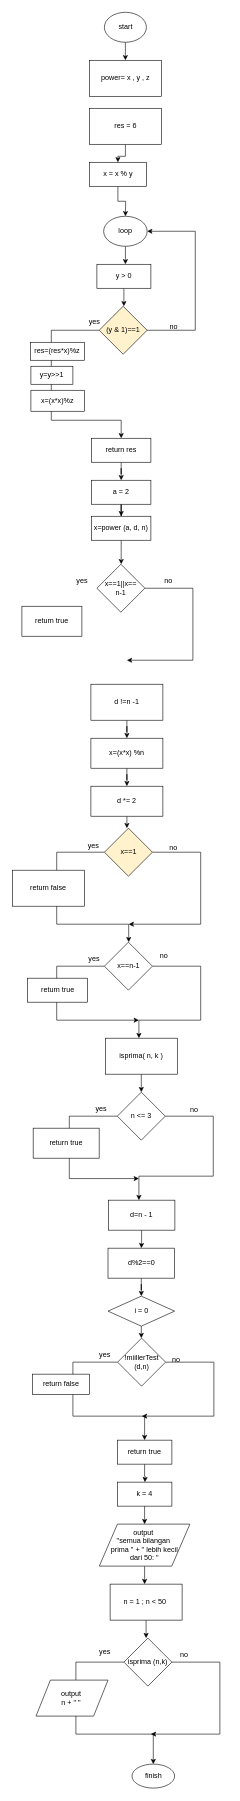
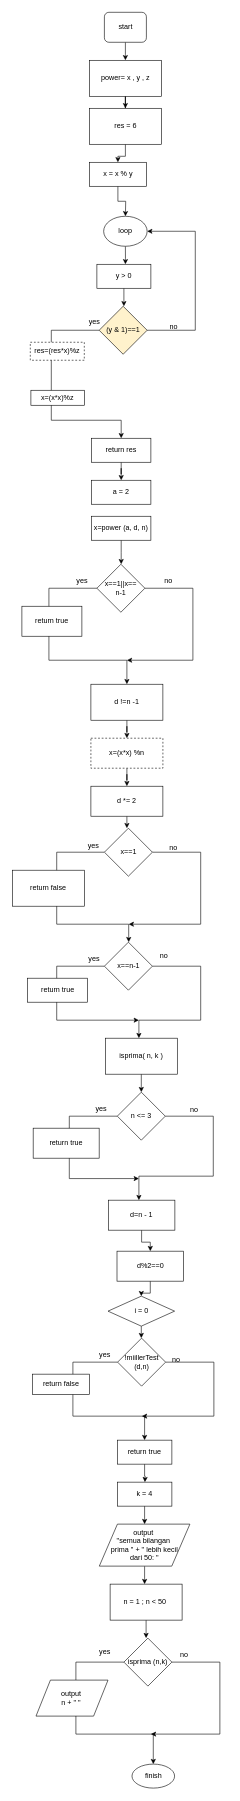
  <mxCell id="0" />
  <mxCell id="1" parent="0" />
  <mxCell id="2" value="" style="edgeStyle=orthogonalEdgeStyle;rounded=0;orthogonalLoop=1;jettySize=auto;html=1;" edge="1" parent="1" source="3"><mxGeometry relative="1" as="geometry"><mxPoint x="208.5" y="100" as="targetPoint" /></mxGeometry></mxCell>
- <mxCell id="3" value="start" style="ellipse;whiteSpace=wrap;html=1;" vertex="1" parent="1"><mxGeometry x="173.5" width="70" height="50" as="geometry" y="20" /></mxCell>
+ <mxCell id="3" value="start" style="whiteSpace=wrap;html=1;rounded=1;" vertex="1" parent="1"><mxGeometry x="173.5" width="70" height="50" as="geometry" y="20" /></mxCell>
+ <mxCell id="4" value="" style="edgeStyle=orthogonalEdgeStyle;rounded=0;orthogonalLoop=1;jettySize=auto;html=1;" edge="1" parent="1" source="5" target="7"><mxGeometry relative="1" as="geometry" /></mxCell>
  <mxCell id="5" value="power= x , y , z" style="rounded=0;whiteSpace=wrap;html=1;" vertex="1" parent="1"><mxGeometry x="148.5" y="100" width="120" height="60" as="geometry" /></mxCell>
  <mxCell id="6" value="" style="edgeStyle=orthogonalEdgeStyle;rounded=0;orthogonalLoop=1;jettySize=auto;html=1;" edge="1" parent="1" source="7" target="9"><mxGeometry relative="1" as="geometry" /></mxCell>
  <mxCell id="7" value="res = 6" style="rounded=0;whiteSpace=wrap;html=1;" vertex="1" parent="1"><mxGeometry x="148.5" y="180" width="120" height="60" as="geometry" /></mxCell>
  <mxCell id="8" value="" style="edgeStyle=orthogonalEdgeStyle;rounded=0;orthogonalLoop=1;jettySize=auto;html=1;" edge="1" parent="1" source="9"><mxGeometry relative="1" as="geometry"><mxPoint x="208.5" y="360" as="targetPoint" /></mxGeometry></mxCell>
  <mxCell id="9" value="x = x % y" style="rounded=0;whiteSpace=wrap;html=1;" vertex="1" parent="1"><mxGeometry x="148.5" y="270" width="95" height="40" as="geometry" /></mxCell>
  <mxCell id="10" value="" style="edgeStyle=orthogonalEdgeStyle;rounded=0;orthogonalLoop=1;jettySize=auto;html=1;" edge="1" parent="1" source="11"><mxGeometry relative="1" as="geometry"><mxPoint x="208.5" y="440" as="targetPoint" /></mxGeometry></mxCell>
  <mxCell id="11" value="loop" style="ellipse;whiteSpace=wrap;html=1;" vertex="1" parent="1"><mxGeometry x="172.25" y="360" width="72.5" height="50" as="geometry" /></mxCell>
  <mxCell id="12" value="" style="edgeStyle=orthogonalEdgeStyle;rounded=0;orthogonalLoop=1;jettySize=auto;html=1;" edge="1" parent="1" source="13"><mxGeometry relative="1" as="geometry"><mxPoint x="206" y="510" as="targetPoint" /></mxGeometry></mxCell>
  <mxCell id="13" value="y &amp;gt; 0" style="rounded=0;whiteSpace=wrap;html=1;" vertex="1" parent="1"><mxGeometry x="161" y="440" width="90" height="40" as="geometry" /></mxCell>
  <mxCell id="14" value="" style="edgeStyle=orthogonalEdgeStyle;rounded=0;orthogonalLoop=1;jettySize=auto;html=1;" edge="1" parent="1" source="16" target="23"><mxGeometry relative="1" as="geometry"><mxPoint x="211" y="720" as="targetPoint" /><Array as="points"><mxPoint x="85" y="550" /><mxPoint x="85" y="700" /></Array></mxGeometry></mxCell>
  <mxCell id="15" value="" style="edgeStyle=orthogonalEdgeStyle;rounded=0;orthogonalLoop=1;jettySize=auto;html=1;entryX=1;entryY=0.5;entryDx=0;entryDy=0;" edge="1" parent="1" source="16" target="11"><mxGeometry relative="1" as="geometry"><mxPoint x="325" y="550" as="targetPoint" /><Array as="points"><mxPoint x="325" y="550" /><mxPoint x="325" y="385" /></Array></mxGeometry></mxCell>
  <mxCell id="16" value="(y &amp;amp; 1)==1" style="rhombus;whiteSpace=wrap;html=1;fillColor=#fff2cc;" vertex="1" parent="1"><mxGeometry x="164.75" y="510" width="80" height="80" as="geometry" /></mxCell>
  <mxCell id="17" value="yes&amp;nbsp;&amp;nbsp;" style="text;html=1;align=center;verticalAlign=middle;resizable=0;points=[];autosize=1;" vertex="1" parent="1"><mxGeometry x="140" y="526" width="40" height="20" as="geometry" /></mxCell>
  <mxCell id="18" value="no&amp;nbsp;&amp;nbsp;" style="text;html=1;align=center;verticalAlign=middle;resizable=0;points=[];autosize=1;" vertex="1" parent="1"><mxGeometry x="272" y="534" width="40" height="20" as="geometry" /></mxCell>
- <mxCell id="19" value="res=(res*x)%z" style="rounded=0;whiteSpace=wrap;html=1;" vertex="1" parent="1"><mxGeometry x="50" y="570" width="90" height="30" as="geometry" /></mxCell>
- <mxCell id="20" value="y=y&amp;gt;&amp;gt;1" style="rounded=0;whiteSpace=wrap;html=1;" vertex="1" parent="1"><mxGeometry x="51" y="610" width="70" height="30" as="geometry" /></mxCell>
- <mxCell id="21" value="x=(x*x)%z" style="rounded=0;whiteSpace=wrap;html=1;" vertex="1" parent="1"><mxGeometry x="51" y="650" width="89" height="35" as="geometry" /></mxCell>
+ <mxCell id="19" value="res=(res*x)%z" style="rounded=0;whiteSpace=wrap;html=1;dashed=1;" vertex="1" parent="1"><mxGeometry x="50" y="570" width="90" height="30" as="geometry" /></mxCell>
+ <mxCell id="21" value="x=(x*x)%z" style="rounded=0;whiteSpace=wrap;html=1;" vertex="1" parent="1"><mxGeometry x="51" y="650" width="89" height="25" as="geometry" /></mxCell>
  <mxCell id="22" value="" style="edgeStyle=orthogonalEdgeStyle;rounded=0;orthogonalLoop=1;jettySize=auto;html=1;" edge="1" parent="1" source="23" target="25"><mxGeometry relative="1" as="geometry" /></mxCell>
  <mxCell id="23" value="return res" style="rounded=0;whiteSpace=wrap;html=1;" vertex="1" parent="1"><mxGeometry x="152" y="730" width="99" height="40" as="geometry" /></mxCell>
- <mxCell id="24" value="" style="edgeStyle=orthogonalEdgeStyle;rounded=0;orthogonalLoop=1;jettySize=auto;html=1;" edge="1" parent="1" source="25" target="27"><mxGeometry relative="1" as="geometry" /></mxCell>
  <mxCell id="25" value="a = 2" style="rounded=0;whiteSpace=wrap;html=1;" vertex="1" parent="1"><mxGeometry x="152" y="800" width="99" height="40" as="geometry" /></mxCell>
  <mxCell id="26" value="" style="edgeStyle=orthogonalEdgeStyle;rounded=0;orthogonalLoop=1;jettySize=auto;html=1;" edge="1" parent="1" source="27"><mxGeometry relative="1" as="geometry"><mxPoint x="201.5" y="940" as="targetPoint" /></mxGeometry></mxCell>
  <mxCell id="27" value="x=power (a, d, n)" style="rounded=0;whiteSpace=wrap;html=1;" vertex="1" parent="1"><mxGeometry x="152" y="860" width="99" height="40" as="geometry" /></mxCell>
+ <mxCell id="28" value="" style="edgeStyle=orthogonalEdgeStyle;rounded=0;orthogonalLoop=1;jettySize=auto;html=1;" edge="1" parent="1" source="30" target="35"><mxGeometry relative="1" as="geometry"><mxPoint x="211" y="1130" as="targetPoint" /><Array as="points"><mxPoint x="81" y="980" /><mxPoint x="81" y="1100" /></Array></mxGeometry></mxCell>
  <mxCell id="29" value="" style="edgeStyle=orthogonalEdgeStyle;rounded=0;orthogonalLoop=1;jettySize=auto;html=1;" edge="1" parent="1" source="30"><mxGeometry relative="1" as="geometry"><mxPoint x="211" y="1100" as="targetPoint" /><Array as="points"><mxPoint x="321" y="980" /><mxPoint x="321" y="1100" /></Array></mxGeometry></mxCell>
  <mxCell id="30" value="x==1||x==&lt;br&gt;n-1" style="rhombus;whiteSpace=wrap;html=1;" vertex="1" parent="1"><mxGeometry x="161" y="940" width="80" height="80" as="geometry" /></mxCell>
  <mxCell id="31" value="yes" style="text;html=1;align=center;verticalAlign=middle;resizable=0;points=[];autosize=1;" vertex="1" parent="1"><mxGeometry x="121" y="957" width="30" height="20" as="geometry" /></mxCell>
  <mxCell id="32" value="no" style="text;html=1;align=center;verticalAlign=middle;resizable=0;points=[];autosize=1;" vertex="1" parent="1"><mxGeometry x="265" y="958" width="30" height="20" as="geometry" /></mxCell>
  <mxCell id="33" value="return true" style="rounded=0;whiteSpace=wrap;html=1;" vertex="1" parent="1"><mxGeometry x="36" y="1010" width="100" height="50" as="geometry" /></mxCell>
  <mxCell id="34" value="" style="edgeStyle=orthogonalEdgeStyle;rounded=0;orthogonalLoop=1;jettySize=auto;html=1;" edge="1" parent="1" source="35" target="37"><mxGeometry relative="1" as="geometry" /></mxCell>
  <mxCell id="35" value="d !=n -1" style="rounded=0;whiteSpace=wrap;html=1;" vertex="1" parent="1"><mxGeometry x="151" y="1140" width="120" height="60" as="geometry" /></mxCell>
  <mxCell id="36" value="" style="edgeStyle=orthogonalEdgeStyle;rounded=0;orthogonalLoop=1;jettySize=auto;html=1;" edge="1" parent="1" source="37" target="39"><mxGeometry relative="1" as="geometry" /></mxCell>
- <mxCell id="37" value="x=(x*x) %n" style="rounded=0;whiteSpace=wrap;html=1;" vertex="1" parent="1"><mxGeometry x="151" y="1230" width="120" height="50" as="geometry" /></mxCell>
+ <mxCell id="37" value="x=(x*x) %n" style="rounded=0;whiteSpace=wrap;html=1;dashed=1;" vertex="1" parent="1"><mxGeometry x="151" y="1230" width="120" height="50" as="geometry" /></mxCell>
  <mxCell id="38" value="" style="edgeStyle=orthogonalEdgeStyle;rounded=0;orthogonalLoop=1;jettySize=auto;html=1;" edge="1" parent="1" source="39"><mxGeometry relative="1" as="geometry"><mxPoint x="211" y="1380" as="targetPoint" /></mxGeometry></mxCell>
  <mxCell id="39" value="d *= 2" style="rounded=0;whiteSpace=wrap;html=1;" vertex="1" parent="1"><mxGeometry x="151" y="1310" width="120" height="50" as="geometry" /></mxCell>
  <mxCell id="40" value="" style="edgeStyle=orthogonalEdgeStyle;rounded=0;orthogonalLoop=1;jettySize=auto;html=1;" edge="1" parent="1" source="42"><mxGeometry relative="1" as="geometry"><mxPoint x="214" y="1570" as="targetPoint" /><Array as="points"><mxPoint x="94" y="1420" /><mxPoint x="94" y="1540" /></Array></mxGeometry></mxCell>
  <mxCell id="41" value="" style="edgeStyle=orthogonalEdgeStyle;rounded=0;orthogonalLoop=1;jettySize=auto;html=1;" edge="1" parent="1" source="42"><mxGeometry relative="1" as="geometry"><mxPoint x="214" y="1540" as="targetPoint" /><Array as="points"><mxPoint x="334" y="1420" /><mxPoint x="334" y="1540" /></Array></mxGeometry></mxCell>
- <mxCell id="42" value="x==1" style="rhombus;whiteSpace=wrap;html=1;fillColor=#fff2cc;" vertex="1" parent="1"><mxGeometry x="173.5" y="1380" width="80" height="80" as="geometry" /></mxCell>
+ <mxCell id="42" value="x==1" style="rhombus;whiteSpace=wrap;html=1;" vertex="1" parent="1"><mxGeometry x="173.5" y="1380" width="80" height="80" as="geometry" /></mxCell>
  <mxCell id="43" value="yes" style="text;html=1;align=center;verticalAlign=middle;resizable=0;points=[];autosize=1;" vertex="1" parent="1"><mxGeometry x="140" y="1399" width="30" height="20" as="geometry" /></mxCell>
  <mxCell id="44" value="no&amp;nbsp; &amp;nbsp; &amp;nbsp; &amp;nbsp; &amp;nbsp;&amp;nbsp;" style="text;html=1;align=center;verticalAlign=middle;resizable=0;points=[];autosize=1;" vertex="1" parent="1"><mxGeometry x="275" y="1402" width="60" height="20" as="geometry" /></mxCell>
  <mxCell id="45" value="return false" style="rounded=0;whiteSpace=wrap;html=1;" vertex="1" parent="1"><mxGeometry x="20" y="1450" width="120" height="60" as="geometry" /></mxCell>
  <mxCell id="46" value="" style="edgeStyle=orthogonalEdgeStyle;rounded=0;orthogonalLoop=1;jettySize=auto;html=1;" edge="1" parent="1" source="48"><mxGeometry relative="1" as="geometry"><mxPoint x="231" y="1700" as="targetPoint" /><Array as="points"><mxPoint x="94" y="1610" /><mxPoint x="94" y="1700" /></Array></mxGeometry></mxCell>
  <mxCell id="47" value="" style="edgeStyle=orthogonalEdgeStyle;rounded=0;orthogonalLoop=1;jettySize=auto;html=1;" edge="1" parent="1" source="48"><mxGeometry relative="1" as="geometry"><mxPoint x="231" y="1730" as="targetPoint" /><Array as="points"><mxPoint x="334" y="1610" /><mxPoint x="334" y="1700" /><mxPoint x="231" y="1700" /><mxPoint x="231" y="1730" /></Array></mxGeometry></mxCell>
  <mxCell id="48" value="x==n-1" style="rhombus;whiteSpace=wrap;html=1;" vertex="1" parent="1"><mxGeometry x="173.5" y="1570" width="80" height="80" as="geometry" /></mxCell>
  <mxCell id="49" value="yes" style="text;html=1;align=center;verticalAlign=middle;resizable=0;points=[];autosize=1;" vertex="1" parent="1"><mxGeometry x="141" y="1588" width="30" height="20" as="geometry" /></mxCell>
  <mxCell id="50" value="no&amp;nbsp; &amp;nbsp; &amp;nbsp; &amp;nbsp; &amp;nbsp; &amp;nbsp; &amp;nbsp; &amp;nbsp;&amp;nbsp;" style="text;html=1;align=center;verticalAlign=middle;resizable=0;points=[];autosize=1;" vertex="1" parent="1"><mxGeometry x="259" y="1583" width="80" height="20" as="geometry" /></mxCell>
  <mxCell id="51" value="return true" style="rounded=0;whiteSpace=wrap;html=1;" vertex="1" parent="1"><mxGeometry x="45.5" y="1630" width="100" height="40" as="geometry" /></mxCell>
  <mxCell id="52" value="" style="edgeStyle=orthogonalEdgeStyle;rounded=0;orthogonalLoop=1;jettySize=auto;html=1;" edge="1" parent="1" source="53"><mxGeometry relative="1" as="geometry"><mxPoint x="235" y="1820" as="targetPoint" /></mxGeometry></mxCell>
  <mxCell id="53" value="isprima( n, k )" style="rounded=0;whiteSpace=wrap;html=1;" vertex="1" parent="1"><mxGeometry x="175" y="1730" width="120" height="60" as="geometry" /></mxCell>
  <mxCell id="54" value="" style="edgeStyle=orthogonalEdgeStyle;rounded=0;orthogonalLoop=1;jettySize=auto;html=1;" edge="1" parent="1" source="56"><mxGeometry relative="1" as="geometry"><mxPoint x="231" y="1964" as="targetPoint" /><Array as="points"><mxPoint x="115" y="1860" /><mxPoint x="115" y="1964" /></Array></mxGeometry></mxCell>
  <mxCell id="55" value="" style="edgeStyle=orthogonalEdgeStyle;rounded=0;orthogonalLoop=1;jettySize=auto;html=1;" edge="1" parent="1" source="56"><mxGeometry relative="1" as="geometry"><mxPoint x="231" y="2000" as="targetPoint" /><Array as="points"><mxPoint x="355" y="1860" /><mxPoint x="355" y="1960" /></Array></mxGeometry></mxCell>
  <mxCell id="56" value="n &amp;lt;= 3" style="rhombus;whiteSpace=wrap;html=1;" vertex="1" parent="1"><mxGeometry x="195" y="1820" width="80" height="80" as="geometry" /></mxCell>
  <mxCell id="57" value="yes" style="text;html=1;align=center;verticalAlign=middle;resizable=0;points=[];autosize=1;" vertex="1" parent="1"><mxGeometry x="153" y="1838" width="30" height="20" as="geometry" /></mxCell>
  <mxCell id="58" value="no" style="text;html=1;align=center;verticalAlign=middle;resizable=0;points=[];autosize=1;" vertex="1" parent="1"><mxGeometry x="308" y="1840" width="30" height="20" as="geometry" /></mxCell>
  <mxCell id="59" value="return true" style="rounded=0;whiteSpace=wrap;html=1;" vertex="1" parent="1"><mxGeometry x="54.75" y="1880" width="110" height="50" as="geometry" /></mxCell>
  <mxCell id="60" value="" style="edgeStyle=orthogonalEdgeStyle;rounded=0;orthogonalLoop=1;jettySize=auto;html=1;" edge="1" parent="1" source="61" target="63"><mxGeometry relative="1" as="geometry" /></mxCell>
  <mxCell id="61" value="d=n - 1" style="rounded=0;whiteSpace=wrap;html=1;" vertex="1" parent="1"><mxGeometry x="180" y="2000" width="111" height="50" as="geometry" /></mxCell>
  <mxCell id="62" value="" style="edgeStyle=orthogonalEdgeStyle;rounded=0;orthogonalLoop=1;jettySize=auto;html=1;" edge="1" parent="1" source="63" target="65"><mxGeometry relative="1" as="geometry" /></mxCell>
- <mxCell id="63" value="d%2==0" style="rounded=0;whiteSpace=wrap;html=1;" vertex="1" parent="1"><mxGeometry x="179.5" y="2080" width="111" height="50" as="geometry" /></mxCell>
+ <mxCell id="63" value="d%2==0" style="rounded=0;whiteSpace=wrap;html=1;" vertex="1" parent="1"><mxGeometry x="194.5" y="2085" width="111" height="50" as="geometry" /></mxCell>
  <mxCell id="64" value="" style="edgeStyle=orthogonalEdgeStyle;rounded=0;orthogonalLoop=1;jettySize=auto;html=1;" edge="1" parent="1" source="65"><mxGeometry relative="1" as="geometry"><mxPoint x="235" y="2230" as="targetPoint" /></mxGeometry></mxCell>
  <mxCell id="65" value="i = 0" style="rhombus;whiteSpace=wrap;html=1;" vertex="1" parent="1"><mxGeometry x="179.5" y="2160" width="111" height="50" as="geometry" /></mxCell>
  <mxCell id="66" style="edgeStyle=orthogonalEdgeStyle;rounded=0;orthogonalLoop=1;jettySize=auto;html=1;" edge="1" parent="1" source="68" target="73"><mxGeometry relative="1" as="geometry"><mxPoint x="236" y="2390" as="targetPoint" /><Array as="points"><mxPoint x="121" y="2270" /><mxPoint x="121" y="2360" /></Array></mxGeometry></mxCell>
  <mxCell id="67" value="" style="edgeStyle=orthogonalEdgeStyle;rounded=0;orthogonalLoop=1;jettySize=auto;html=1;" edge="1" parent="1" source="68"><mxGeometry relative="1" as="geometry"><mxPoint x="236" y="2360" as="targetPoint" /><Array as="points"><mxPoint x="356" y="2270" /><mxPoint x="356" y="2360" /></Array></mxGeometry></mxCell>
  <mxCell id="68" value="!miillerTest&lt;br&gt;(d,n)" style="rhombus;whiteSpace=wrap;html=1;" vertex="1" parent="1"><mxGeometry x="195.5" y="2230" width="80" height="80" as="geometry" /></mxCell>
  <mxCell id="69" value="yes" style="text;html=1;align=center;verticalAlign=middle;resizable=0;points=[];autosize=1;" vertex="1" parent="1"><mxGeometry x="159" y="2248" width="30" height="20" as="geometry" /></mxCell>
  <mxCell id="70" value="no&amp;nbsp; &amp;nbsp; &amp;nbsp; &amp;nbsp; &amp;nbsp; &amp;nbsp; &amp;nbsp; &amp;nbsp; &amp;nbsp; &amp;nbsp; &amp;nbsp;" style="text;html=1;align=center;verticalAlign=middle;resizable=0;points=[];autosize=1;" vertex="1" parent="1"><mxGeometry x="278" y="2256" width="100" height="20" as="geometry" /></mxCell>
  <mxCell id="71" value="return false" style="rounded=0;whiteSpace=wrap;html=1;" vertex="1" parent="1"><mxGeometry x="53.5" y="2290" width="95" height="34" as="geometry" /></mxCell>
  <mxCell id="72" value="" style="edgeStyle=orthogonalEdgeStyle;rounded=0;orthogonalLoop=1;jettySize=auto;html=1;" edge="1" parent="1" source="73"><mxGeometry relative="1" as="geometry"><mxPoint x="241" y="2470" as="targetPoint" /></mxGeometry></mxCell>
  <mxCell id="73" value="return true" style="rounded=0;whiteSpace=wrap;html=1;" vertex="1" parent="1"><mxGeometry x="195" y="2400" width="91" height="40" as="geometry" /></mxCell>
  <mxCell id="74" value="" style="edgeStyle=orthogonalEdgeStyle;rounded=0;orthogonalLoop=1;jettySize=auto;html=1;" edge="1" parent="1" source="75"><mxGeometry relative="1" as="geometry"><mxPoint x="240.5" y="2540" as="targetPoint" /></mxGeometry></mxCell>
  <mxCell id="75" value="k = 4" style="rounded=0;whiteSpace=wrap;html=1;" vertex="1" parent="1"><mxGeometry x="195" y="2470" width="91" height="40" as="geometry" /></mxCell>
  <mxCell id="76" value="" style="edgeStyle=orthogonalEdgeStyle;rounded=0;orthogonalLoop=1;jettySize=auto;html=1;" edge="1" parent="1" source="77"><mxGeometry relative="1" as="geometry"><mxPoint x="240.5" y="2640" as="targetPoint" /></mxGeometry></mxCell>
  <mxCell id="77" value="output&amp;nbsp;&lt;br&gt;&quot;semua bilangan&amp;nbsp;&lt;br&gt;prima &quot; + &quot; lebih kecil&lt;br&gt;dari 50: &quot;" style="shape=parallelogram;perimeter=parallelogramPerimeter;whiteSpace=wrap;html=1;" vertex="1" parent="1"><mxGeometry x="165" y="2540" width="151" height="70" as="geometry" /></mxCell>
  <mxCell id="78" value="" style="edgeStyle=orthogonalEdgeStyle;rounded=0;orthogonalLoop=1;jettySize=auto;html=1;" edge="1" parent="1" source="79"><mxGeometry relative="1" as="geometry"><mxPoint x="243" y="2730" as="targetPoint" /></mxGeometry></mxCell>
  <mxCell id="79" value="n = 1 ; n &amp;lt; 50&amp;nbsp;" style="rounded=0;whiteSpace=wrap;html=1;" vertex="1" parent="1"><mxGeometry x="183" y="2640" width="120" height="60" as="geometry" /></mxCell>
  <mxCell id="80" value="" style="edgeStyle=orthogonalEdgeStyle;rounded=0;orthogonalLoop=1;jettySize=auto;html=1;" edge="1" parent="1" source="82" target="86"><mxGeometry relative="1" as="geometry"><mxPoint x="251" y="2930" as="targetPoint" /><Array as="points"><mxPoint x="126" y="2770" /><mxPoint x="126" y="2890" /></Array></mxGeometry></mxCell>
  <mxCell id="81" value="" style="edgeStyle=orthogonalEdgeStyle;rounded=0;orthogonalLoop=1;jettySize=auto;html=1;" edge="1" parent="1" source="82"><mxGeometry relative="1" as="geometry"><mxPoint x="251" y="2890" as="targetPoint" /><Array as="points"><mxPoint x="366" y="2770" /></Array></mxGeometry></mxCell>
  <mxCell id="82" value="isprima (n,k)" style="rhombus;whiteSpace=wrap;html=1;" vertex="1" parent="1"><mxGeometry x="206" y="2730" width="80" height="80" as="geometry" /></mxCell>
  <mxCell id="83" value="yes" style="text;html=1;align=center;verticalAlign=middle;resizable=0;points=[];autosize=1;" vertex="1" parent="1"><mxGeometry x="159" y="2743" width="30" height="20" as="geometry" /></mxCell>
  <mxCell id="84" value="no&amp;nbsp; &amp;nbsp; &amp;nbsp; &amp;nbsp; &amp;nbsp; &amp;nbsp; &amp;nbsp;" style="text;html=1;align=center;verticalAlign=middle;resizable=0;points=[];autosize=1;" vertex="1" parent="1"><mxGeometry x="293" y="2748" width="70" height="20" as="geometry" /></mxCell>
  <mxCell id="85" value="output&amp;nbsp;&lt;br&gt;n + &quot; &quot;&amp;nbsp;" style="shape=parallelogram;perimeter=parallelogramPerimeter;whiteSpace=wrap;html=1;" vertex="1" parent="1"><mxGeometry x="59.5" y="2800" width="120" height="60" as="geometry" /></mxCell>
  <mxCell id="86" value="finish" style="ellipse;whiteSpace=wrap;html=1;" vertex="1" parent="1"><mxGeometry x="219.5" y="2940" width="71" height="40" as="geometry" /></mxCell>
